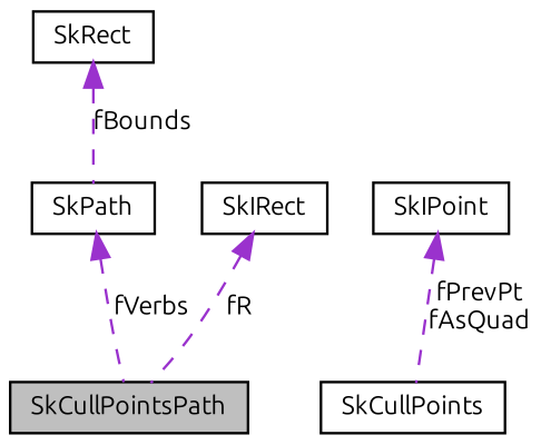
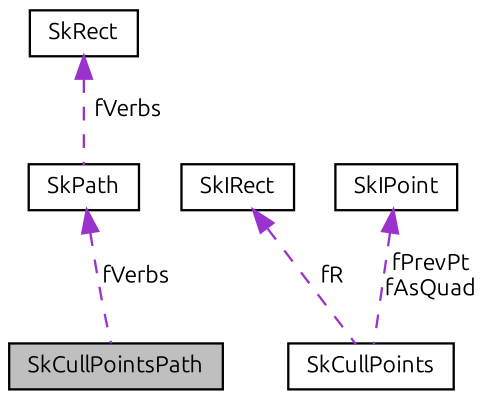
  digraph {
    fontname=Ubuntu
    node [color=black fillcolor=white fontname=Ubuntu fontsize=10 shape=record style=filled]
    edge [color=darkorchid3 dir=back fontname=Ubuntu fontsize=10 labelfontname=FreeSans labelfontsize=10 style=dashed]
    n1 [fillcolor=grey75 fontcolor=black height=0.2 label=SkCullPointsPath width=0.4]
    n2 [height=0.2 label=SkPath width=0.4]
    n3 [height=0.2 label=SkRect width=0.4]
    n4 [height=0.2 label=SkCullPoints width=0.4]
    n5 [height=0.2 label=SkIRect width=0.4]
    n6 [height=0.2 label=SkIPoint width=0.4]
    n2 -> n1 [label=fVerbs]
-   n3 -> n2 [label=fBounds]
-   n5 -> n1 [label=fR]
+   n3 -> n2 [label=fVerbs]
+   n5 -> n4 [label=fR]
    n6 -> n4 [label="fPrevPt\nfAsQuad"]
  }
